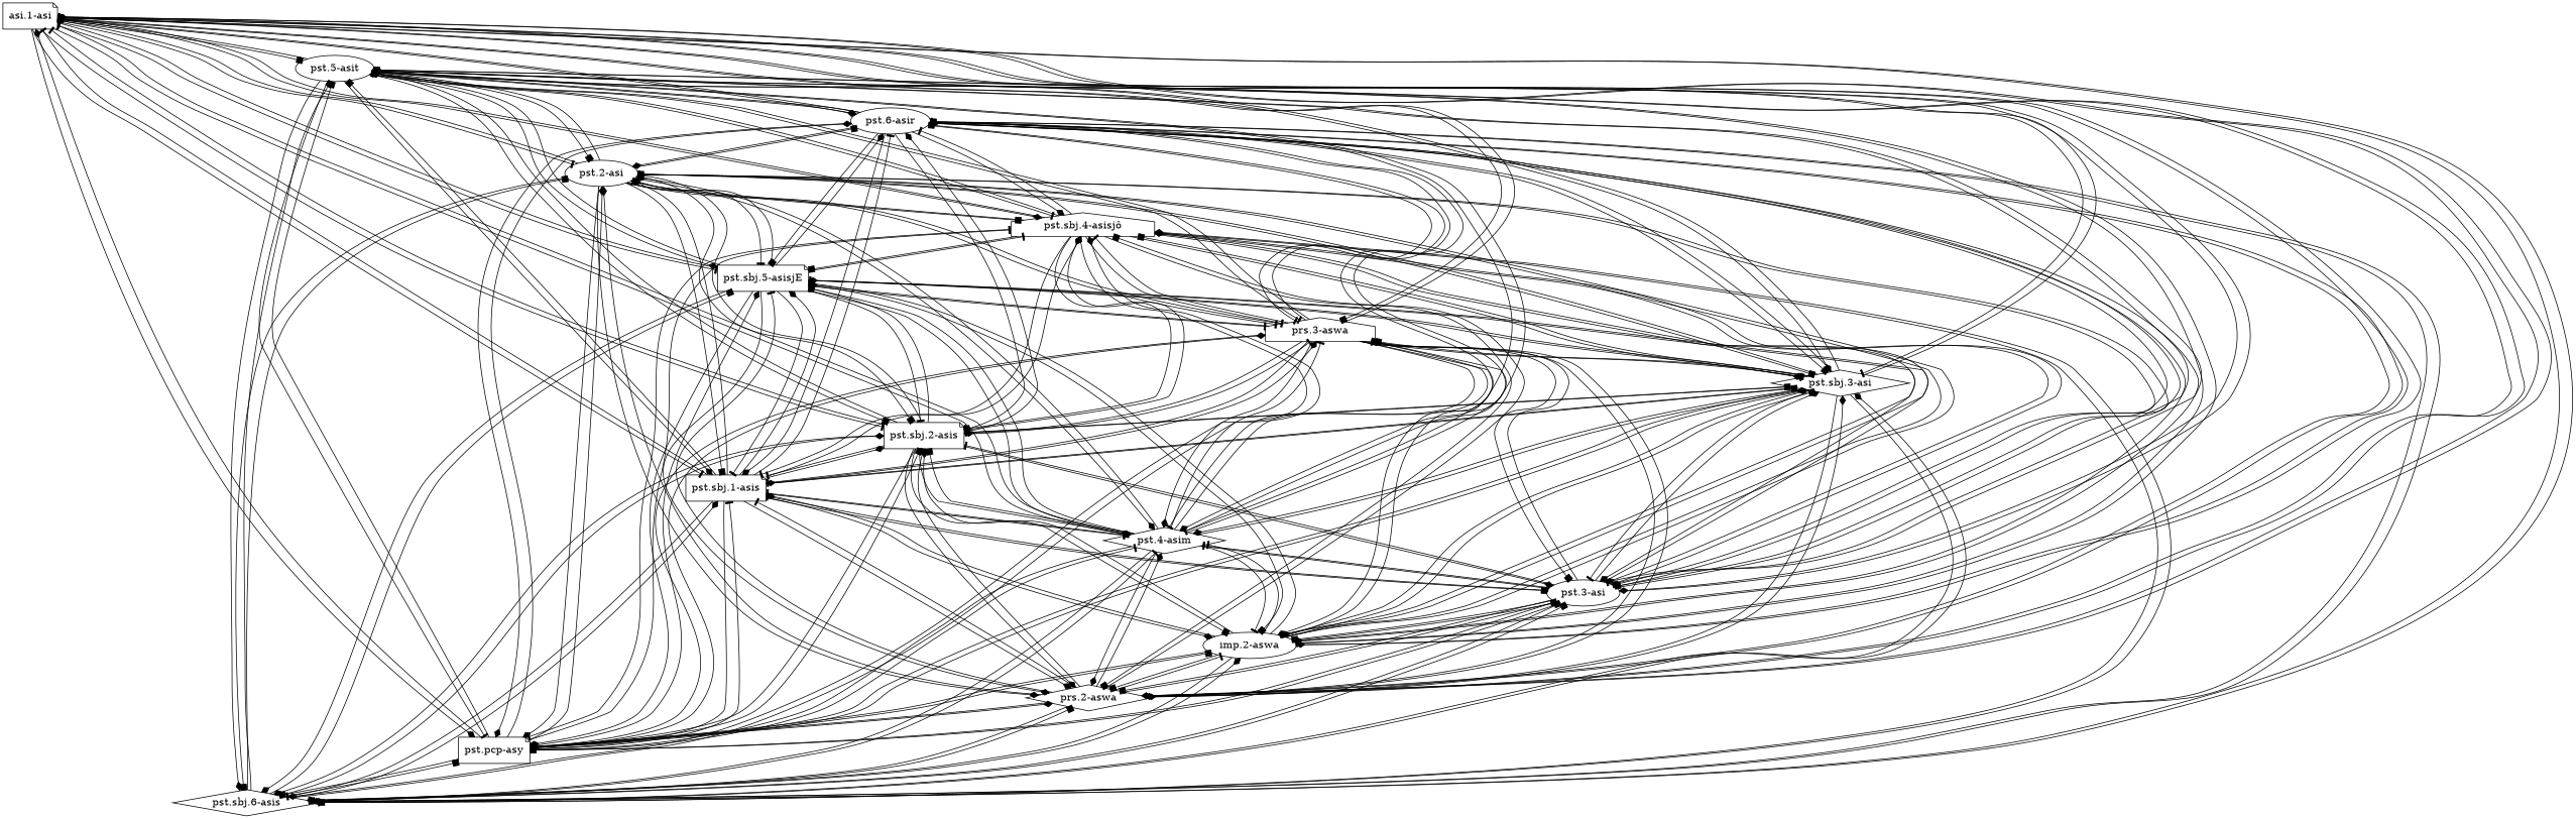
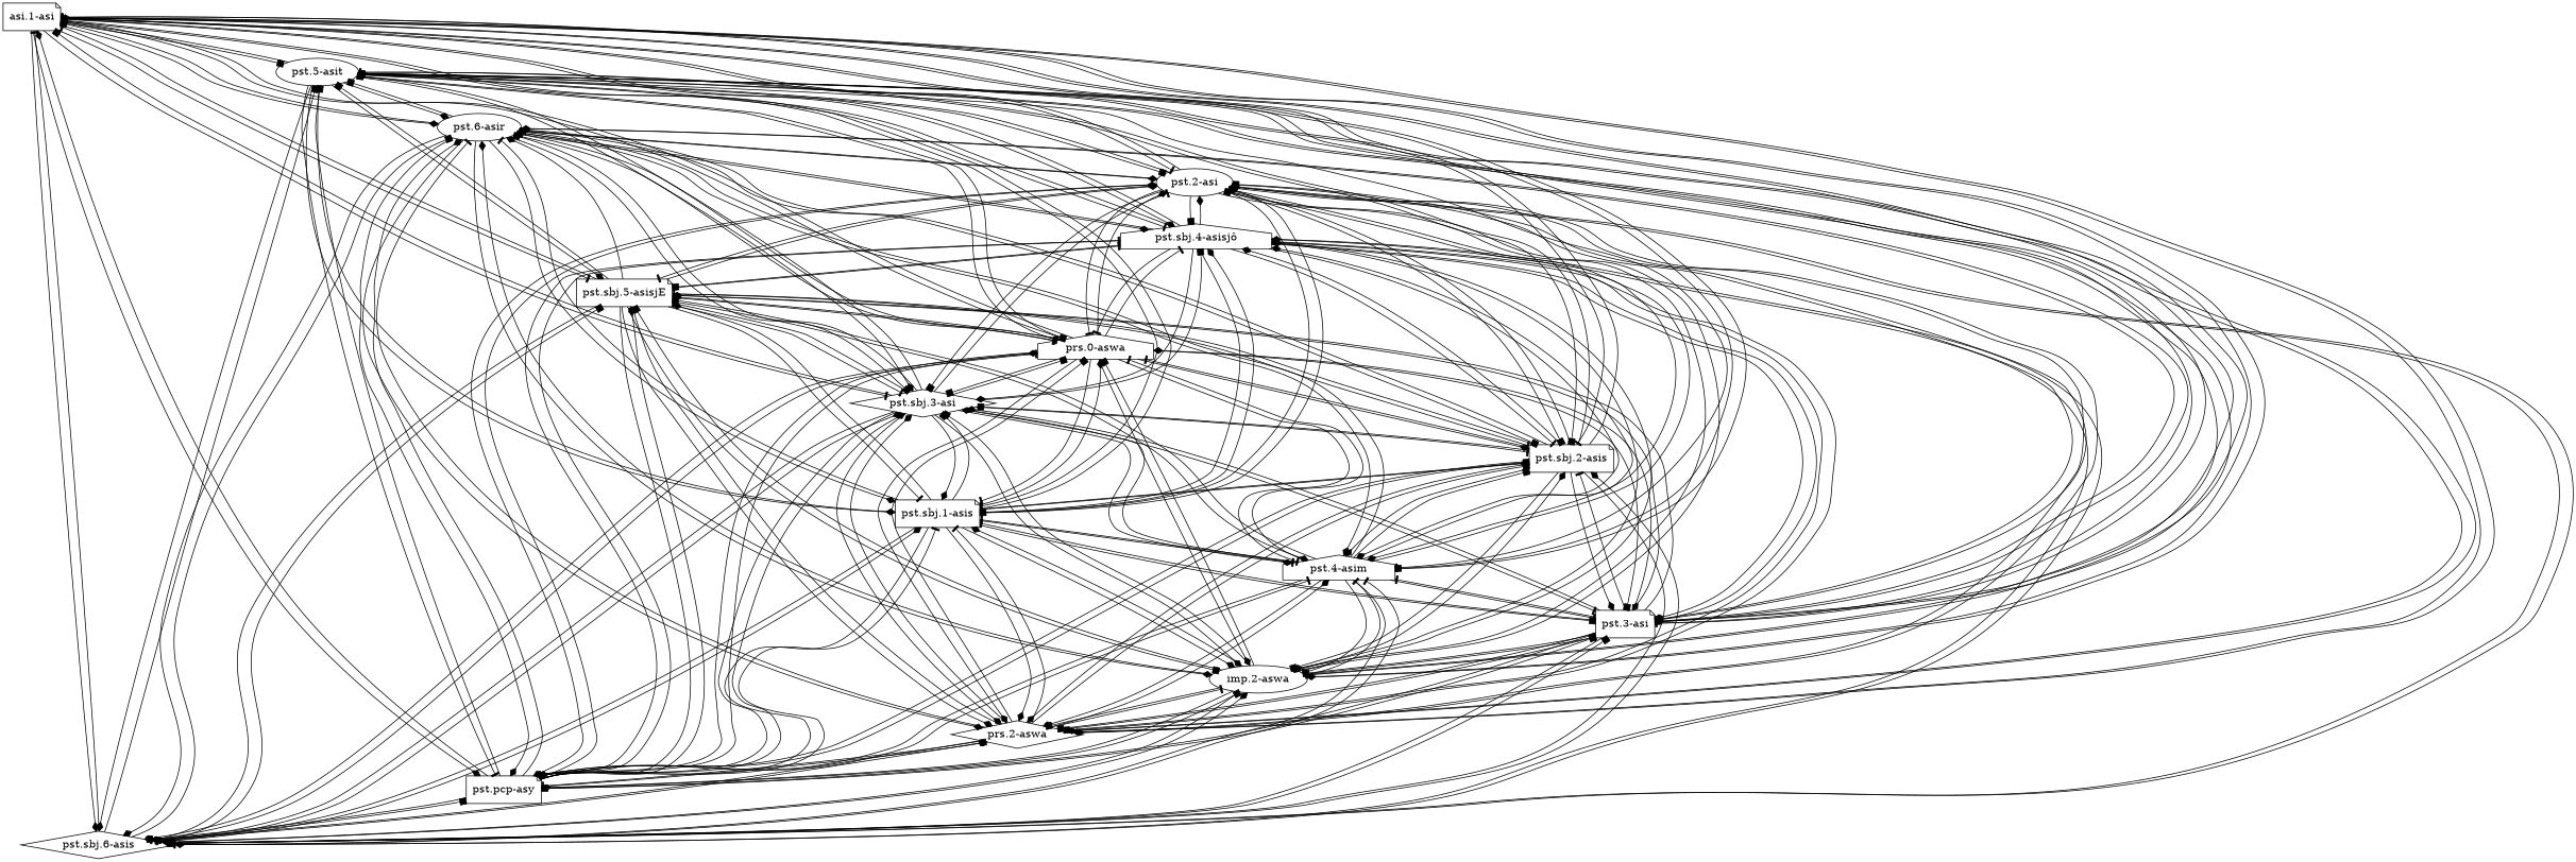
  strict digraph {
    node [shape=note weight=0.62]
    edge [arrowhead=diamond weight=0.62]
    n1 [label="asi.1-asi"]
    "pst.5-asit" [shape=ellipse]
    "pst.sbj.6-asis" [shape=diamond]
    "pst.pcp-asy" [weight=0.31]
    "prs.2-aswa" [shape=diamond weight=0.5]
    "imp.2-aswa" [shape=ellipse weight=0.5]
-   "pst.3-asi" [shape=ellipse]
-   "pst.4-asim" [shape=diamond]
+   "pst.3-asi"
+   "pst.4-asim" [shape=house]
    "pst.sbj.1-asis"
    "pst.sbj.2-asis"
    "pst.sbj.3-asi" [shape=diamond]
-   "prs.3-aswa" [shape=house weight=0.5]
+   "prs.3-aswa" [shape=house weight=0.5 label="prs.0-aswa"]
    "pst.sbj.5-asisjE"
    "pst.sbj.4-asisjô" [shape=house]
    "pst.2-asi" [shape=ellipse]
    "pst.6-asir" [shape=ellipse]
    n1 -> "pst.5-asit" [arrowhead=box]
    n1 -> "pst.sbj.6-asis"
    n1 -> "pst.pcp-asy" [weight=0.0744]
    n1 -> "prs.2-aswa" [weight=0.25]
    n1 -> "imp.2-aswa" [weight=0.25]
    n1 -> "pst.3-asi"
    n1 -> "pst.4-asim" [arrowhead=box]
    n1 -> "pst.sbj.1-asis" [arrowhead=tee]
    n1 -> "pst.sbj.2-asis" [arrowhead=tee]
    n1 -> "pst.sbj.3-asi" [arrowhead=tee]
    n1 -> "prs.3-aswa" [arrowhead=box weight=0.25]
    n1 -> "pst.sbj.5-asisjE" [arrowhead=tee]
    n1 -> "pst.sbj.4-asisjô"
    n1 -> "pst.2-asi" [arrowhead=tee]
    n1 -> "pst.6-asir"
    "pst.5-asit" -> n1 [arrowhead=box]
    "pst.5-asit" -> "pst.sbj.6-asis"
    "pst.5-asit" -> "pst.pcp-asy" [arrowhead=tee weight=0.0744]
    "pst.5-asit" -> "prs.2-aswa" [weight=0.25]
    "pst.5-asit" -> "imp.2-aswa" [arrowhead=tee weight=0.25]
    "pst.5-asit" -> "pst.3-asi" [arrowhead=tee]
    "pst.5-asit" -> "pst.4-asim" [arrowhead=tee]
    "pst.5-asit" -> "pst.sbj.1-asis"
    "pst.5-asit" -> "pst.sbj.2-asis" [arrowhead=box]
    "pst.5-asit" -> "pst.sbj.3-asi"
    "pst.5-asit" -> "prs.3-aswa" [arrowhead=tee weight=0.25]
    "pst.5-asit" -> "pst.sbj.5-asisjE"
    "pst.5-asit" -> "pst.sbj.4-asisjô" [arrowhead=tee]
    "pst.5-asit" -> "pst.2-asi" [arrowhead=box]
    "pst.5-asit" -> "pst.6-asir"
    "pst.sbj.6-asis" -> n1 [arrowhead=tee]
    "pst.sbj.6-asis" -> "pst.5-asit" [arrowhead=box]
    "pst.sbj.6-asis" -> "pst.pcp-asy" [arrowhead=box weight=0.0744]
    "pst.sbj.6-asis" -> "prs.2-aswa" [arrowhead=box weight=0.25]
    "pst.sbj.6-asis" -> "imp.2-aswa" [weight=0.25]
    "pst.sbj.6-asis" -> "pst.3-asi" [arrowhead=box]
    "pst.sbj.6-asis" -> "pst.4-asim" [arrowhead=tee]
    "pst.sbj.6-asis" -> "pst.sbj.1-asis"
    "pst.sbj.6-asis" -> "pst.sbj.2-asis"
    "pst.sbj.6-asis" -> "pst.sbj.3-asi"
    "pst.sbj.6-asis" -> "prs.3-aswa" [arrowhead=tee weight=0.25]
    "pst.sbj.6-asis" -> "pst.sbj.5-asisjE" [arrowhead=box]
    "pst.sbj.6-asis" -> "pst.sbj.4-asisjô"
    "pst.sbj.6-asis" -> "pst.2-asi" [arrowhead=box]
    "pst.sbj.6-asis" -> "pst.6-asir" [arrowhead=box]
    "pst.pcp-asy" -> n1 [weight=0.5022]
    "pst.pcp-asy" -> "pst.5-asit" [arrowhead=box weight=0.5022]
    "pst.pcp-asy" -> "pst.sbj.6-asis" [arrowhead=box weight=0.5022]
    "pst.pcp-asy" -> "prs.2-aswa" [weight=0.335]
    "pst.pcp-asy" -> "imp.2-aswa" [arrowhead=box weight=0.345]
    "pst.pcp-asy" -> "pst.3-asi" [arrowhead=box weight=0.5022]
    "pst.pcp-asy" -> "pst.4-asim" [arrowhead=tee weight=0.5022]
    "pst.pcp-asy" -> "pst.sbj.1-asis" [arrowhead=tee weight=0.5022]
    "pst.pcp-asy" -> "pst.sbj.2-asis" [arrowhead=box weight=0.5022]
    "pst.pcp-asy" -> "pst.sbj.3-asi" [weight=0.5022]
    "pst.pcp-asy" -> "prs.3-aswa" [weight=0.335]
    "pst.pcp-asy" -> "pst.sbj.5-asisjE" [weight=0.5022]
    "pst.pcp-asy" -> "pst.sbj.4-asisjô" [arrowhead=tee weight=0.5022]
    "pst.pcp-asy" -> "pst.2-asi" [weight=0.5022]
    "pst.pcp-asy" -> "pst.6-asir" [weight=0.5022]
    "prs.2-aswa" -> n1 [weight=0.155]
    "prs.2-aswa" -> "pst.5-asit" [arrowhead=box weight=0.155]
    "prs.2-aswa" -> "pst.sbj.6-asis" [arrowhead=tee weight=0.155]
    "prs.2-aswa" -> "pst.pcp-asy" [arrowhead=tee weight=0.1922]
    "prs.2-aswa" -> "imp.2-aswa" [arrowhead=tee weight=0.5]
    "prs.2-aswa" -> "pst.3-asi" [arrowhead=box weight=0.155]
    "prs.2-aswa" -> "pst.4-asim" [weight=0.155]
    "prs.2-aswa" -> "pst.sbj.1-asis" [arrowhead=tee weight=0.155]
    "prs.2-aswa" -> "pst.sbj.2-asis" [arrowhead=box weight=0.155]
    "prs.2-aswa" -> "pst.sbj.3-asi" [weight=0.155]
    "prs.2-aswa" -> "prs.3-aswa" [arrowhead=box weight=0.5]
    "prs.2-aswa" -> "pst.sbj.5-asisjE" [arrowhead=tee weight=0.155]
    "prs.2-aswa" -> "pst.sbj.4-asisjô" [arrowhead=box weight=0.155]
    "prs.2-aswa" -> "pst.2-asi" [weight=0.155]
    "prs.2-aswa" -> "pst.6-asir" [arrowhead=tee weight=0.155]
    "imp.2-aswa" -> n1 [arrowhead=tee weight=0.155]
    "imp.2-aswa" -> "pst.5-asit" [weight=0.155]
    "imp.2-aswa" -> "pst.sbj.6-asis" [weight=0.155]
    "imp.2-aswa" -> "pst.pcp-asy" [weight=0.1922]
    "imp.2-aswa" -> "prs.2-aswa" [arrowhead=box weight=0.5]
    "imp.2-aswa" -> "pst.3-asi" [arrowhead=tee weight=0.155]
    "imp.2-aswa" -> "pst.4-asim" [arrowhead=tee weight=0.155]
    "imp.2-aswa" -> "pst.sbj.1-asis" [weight=0.155]
    "imp.2-aswa" -> "pst.sbj.2-asis" [weight=0.155]
    "imp.2-aswa" -> "pst.sbj.3-asi" [arrowhead=box weight=0.155]
    "imp.2-aswa" -> "prs.3-aswa" [arrowhead=box weight=0.5]
    "imp.2-aswa" -> "pst.sbj.5-asisjE" [arrowhead=box weight=0.155]
    "imp.2-aswa" -> "pst.sbj.4-asisjô" [weight=0.155]
    "imp.2-aswa" -> "pst.2-asi" [arrowhead=box weight=0.155]
    "imp.2-aswa" -> "pst.6-asir" [weight=0.155]
    "pst.3-asi" -> n1 [arrowhead=tee]
    "pst.3-asi" -> "pst.5-asit" [arrowhead=tee]
    "pst.3-asi" -> "pst.sbj.6-asis" [arrowhead=box]
    "pst.3-asi" -> "pst.pcp-asy" [arrowhead=box weight=0.0744]
    "pst.3-asi" -> "prs.2-aswa" [arrowhead=box weight=0.25]
    "pst.3-asi" -> "imp.2-aswa" [arrowhead=box weight=0.25]
    "pst.3-asi" -> "pst.4-asim" [arrowhead=tee]
    "pst.3-asi" -> "pst.sbj.1-asis" [arrowhead=tee]
    "pst.3-asi" -> "pst.sbj.2-asis" [arrowhead=tee]
    "pst.3-asi" -> "pst.sbj.3-asi"
    "pst.3-asi" -> "prs.3-aswa" [weight=0.25]
    "pst.3-asi" -> "pst.sbj.5-asisjE"
    "pst.3-asi" -> "pst.sbj.4-asisjô"
    "pst.3-asi" -> "pst.2-asi" [arrowhead=box]
    "pst.3-asi" -> "pst.6-asir"
    "pst.4-asim" -> n1 [arrowhead=tee]
-   "pst.4-asim" -> "pst.5-asit"
    "pst.4-asim" -> "pst.sbj.6-asis"
    "pst.4-asim" -> "pst.pcp-asy" [arrowhead=box weight=0.0744]
    "pst.4-asim" -> "prs.2-aswa" [weight=0.25]
    "pst.4-asim" -> "imp.2-aswa" [arrowhead=tee weight=0.25]
    "pst.4-asim" -> "pst.3-asi" [arrowhead=tee]
    "pst.4-asim" -> "pst.sbj.1-asis" [arrowhead=tee]
    "pst.4-asim" -> "pst.sbj.2-asis" [arrowhead=box]
    "pst.4-asim" -> "pst.sbj.3-asi"
    "pst.4-asim" -> "prs.3-aswa" [arrowhead=tee weight=0.25]
    "pst.4-asim" -> "pst.sbj.5-asisjE" [arrowhead=box]
    "pst.4-asim" -> "pst.sbj.4-asisjô"
    "pst.4-asim" -> "pst.2-asi"
    "pst.4-asim" -> "pst.6-asir" [arrowhead=tee]
    "pst.sbj.1-asis" -> n1 [arrowhead=tee]
    "pst.sbj.1-asis" -> "pst.5-asit" [arrowhead=box]
    "pst.sbj.1-asis" -> "pst.sbj.6-asis" [arrowhead=tee]
    "pst.sbj.1-asis" -> "pst.pcp-asy" [arrowhead=tee weight=0.0744]
    "pst.sbj.1-asis" -> "prs.2-aswa" [weight=0.25]
    "pst.sbj.1-asis" -> "imp.2-aswa" [weight=0.25]
    "pst.sbj.1-asis" -> "pst.3-asi" [arrowhead=box]
    "pst.sbj.1-asis" -> "pst.4-asim" [arrowhead=tee]
    "pst.sbj.1-asis" -> "pst.sbj.2-asis"
    "pst.sbj.1-asis" -> "pst.sbj.3-asi" [arrowhead=box]
    "pst.sbj.1-asis" -> "prs.3-aswa" [weight=0.25]
    "pst.sbj.1-asis" -> "pst.sbj.5-asisjE"
    "pst.sbj.1-asis" -> "pst.sbj.4-asisjô"
    "pst.sbj.1-asis" -> "pst.2-asi" [arrowhead=tee]
    "pst.sbj.1-asis" -> "pst.6-asir" [arrowhead=tee]
    "pst.sbj.2-asis" -> n1 [arrowhead=tee]
    "pst.sbj.2-asis" -> "pst.5-asit" [arrowhead=tee]
    "pst.sbj.2-asis" -> "pst.sbj.6-asis"
    "pst.sbj.2-asis" -> "pst.pcp-asy" [weight=0.0744]
    "pst.sbj.2-asis" -> "prs.2-aswa" [weight=0.25]
    "pst.sbj.2-asis" -> "imp.2-aswa" [arrowhead=box weight=0.25]
    "pst.sbj.2-asis" -> "pst.3-asi"
    "pst.sbj.2-asis" -> "pst.4-asim"
    "pst.sbj.2-asis" -> "pst.sbj.1-asis" [arrowhead=tee]
    "pst.sbj.2-asis" -> "pst.sbj.3-asi" [arrowhead=box]
    "pst.sbj.2-asis" -> "prs.3-aswa" [arrowhead=tee weight=0.25]
    "pst.sbj.2-asis" -> "pst.sbj.5-asisjE" [arrowhead=tee]
    "pst.sbj.2-asis" -> "pst.sbj.4-asisjô"
    "pst.sbj.2-asis" -> "pst.2-asi" [arrowhead=tee]
    "pst.sbj.2-asis" -> "pst.6-asir"
    "pst.sbj.3-asi" -> n1 [arrowhead=box]
    "pst.sbj.3-asi" -> "pst.5-asit" [arrowhead=box]
    "pst.sbj.3-asi" -> "pst.sbj.6-asis" [arrowhead=box]
    "pst.sbj.3-asi" -> "pst.pcp-asy" [arrowhead=tee weight=0.0744]
    "pst.sbj.3-asi" -> "prs.2-aswa" [weight=0.25]
    "pst.sbj.3-asi" -> "imp.2-aswa" [weight=0.25]
    "pst.sbj.3-asi" -> "pst.3-asi" [arrowhead=tee]
    "pst.sbj.3-asi" -> "pst.4-asim"
    "pst.sbj.3-asi" -> "pst.sbj.1-asis"
    "pst.sbj.3-asi" -> "pst.sbj.2-asis" [arrowhead=tee]
    "pst.sbj.3-asi" -> "prs.3-aswa" [arrowhead=box weight=0.25]
    "pst.sbj.3-asi" -> "pst.sbj.5-asisjE" [arrowhead=tee]
    "pst.sbj.3-asi" -> "pst.sbj.4-asisjô" [arrowhead=box]
    "pst.sbj.3-asi" -> "pst.2-asi" [arrowhead=tee]
    "pst.sbj.3-asi" -> "pst.6-asir" [arrowhead=box]
    "prs.3-aswa" -> n1 [arrowhead=box weight=0.155]
    "prs.3-aswa" -> "pst.5-asit" [arrowhead=box weight=0.155]
    "prs.3-aswa" -> "pst.sbj.6-asis" [weight=0.155]
    "prs.3-aswa" -> "pst.pcp-asy" [arrowhead=box weight=0.1922]
    "prs.3-aswa" -> "prs.2-aswa" [weight=0.5]
    "prs.3-aswa" -> "imp.2-aswa" [weight=0.5]
    "prs.3-aswa" -> "pst.3-asi" [arrowhead=box weight=0.155]
    "prs.3-aswa" -> "pst.4-asim" [arrowhead=tee weight=0.155]
    "prs.3-aswa" -> "pst.sbj.1-asis" [arrowhead=tee weight=0.155]
    "prs.3-aswa" -> "pst.sbj.2-asis" [weight=0.155]
    "prs.3-aswa" -> "pst.sbj.3-asi" [arrowhead=box weight=0.155]
    "prs.3-aswa" -> "pst.sbj.5-asisjE" [weight=0.155]
    "prs.3-aswa" -> "pst.sbj.4-asisjô" [arrowhead=tee weight=0.155]
    "prs.3-aswa" -> "pst.2-asi" [weight=0.155]
    "prs.3-aswa" -> "pst.6-asir" [arrowhead=box weight=0.155]
    "pst.sbj.5-asisjE" -> n1 [arrowhead=tee]
    "pst.sbj.5-asisjE" -> "pst.5-asit" [arrowhead=box]
    "pst.sbj.5-asisjE" -> "pst.sbj.6-asis"
    "pst.sbj.5-asisjE" -> "pst.pcp-asy" [weight=0.0744]
    "pst.sbj.5-asisjE" -> "prs.2-aswa" [weight=0.25]
    "pst.sbj.5-asisjE" -> "imp.2-aswa" [arrowhead=box weight=0.25]
    "pst.sbj.5-asisjE" -> "pst.3-asi"
    "pst.sbj.5-asisjE" -> "pst.4-asim"
    "pst.sbj.5-asisjE" -> "pst.sbj.1-asis" [arrowhead=tee]
    "pst.sbj.5-asisjE" -> "pst.sbj.2-asis" [arrowhead=tee]
    "pst.sbj.5-asisjE" -> "pst.sbj.3-asi" [arrowhead=tee]
    "pst.sbj.5-asisjE" -> "prs.3-aswa" [arrowhead=tee weight=0.25]
    "pst.sbj.5-asisjE" -> "pst.sbj.4-asisjô" [arrowhead=tee]
    "pst.sbj.5-asisjE" -> "pst.2-asi"
    "pst.sbj.5-asisjE" -> "pst.6-asir"
    "pst.sbj.4-asisjô" -> n1 [arrowhead=tee]
    "pst.sbj.4-asisjô" -> "pst.5-asit" [arrowhead=box]
    "pst.sbj.4-asisjô" -> "pst.sbj.6-asis" [arrowhead=tee]
    "pst.sbj.4-asisjô" -> "pst.pcp-asy" [arrowhead=tee weight=0.0744]
    "pst.sbj.4-asisjô" -> "prs.2-aswa" [arrowhead=box weight=0.25]
    "pst.sbj.4-asisjô" -> "imp.2-aswa" [arrowhead=box weight=0.25]
    "pst.sbj.4-asisjô" -> "pst.3-asi"
    "pst.sbj.4-asisjô" -> "pst.4-asim"
    "pst.sbj.4-asisjô" -> "pst.sbj.1-asis" [arrowhead=tee]
    "pst.sbj.4-asisjô" -> "pst.sbj.2-asis" [arrowhead=tee]
    "pst.sbj.4-asisjô" -> "pst.sbj.3-asi"
    "pst.sbj.4-asisjô" -> "prs.3-aswa" [arrowhead=tee weight=0.25]
    "pst.sbj.4-asisjô" -> "pst.sbj.5-asisjE" [arrowhead=box]
    "pst.sbj.4-asisjô" -> "pst.2-asi"
    "pst.sbj.4-asisjô" -> "pst.6-asir" [arrowhead=tee]
    "pst.2-asi" -> n1 [arrowhead=tee]
    "pst.2-asi" -> "pst.5-asit" [arrowhead=tee]
    "pst.2-asi" -> "pst.sbj.6-asis" [arrowhead=box]
    "pst.2-asi" -> "pst.pcp-asy" [weight=0.0744]
    "pst.2-asi" -> "prs.2-aswa" [weight=0.25]
    "pst.2-asi" -> "imp.2-aswa" [weight=0.25]
    "pst.2-asi" -> "pst.3-asi" [arrowhead=box]
    "pst.2-asi" -> "pst.4-asim"
    "pst.2-asi" -> "pst.sbj.1-asis" [arrowhead=box]
    "pst.2-asi" -> "pst.sbj.2-asis" [arrowhead=box]
    "pst.2-asi" -> "pst.sbj.3-asi" [arrowhead=box]
    "pst.2-asi" -> "prs.3-aswa" [arrowhead=tee weight=0.25]
    "pst.2-asi" -> "pst.sbj.5-asisjE" [arrowhead=tee]
    "pst.2-asi" -> "pst.sbj.4-asisjô" [arrowhead=box]
    "pst.2-asi" -> "pst.6-asir" [arrowhead=box]
    "pst.6-asir" -> n1 [arrowhead=box]
    "pst.6-asir" -> "pst.5-asit" [arrowhead=box]
    "pst.6-asir" -> "pst.sbj.6-asis"
    "pst.6-asir" -> "pst.pcp-asy" [weight=0.0744]
    "pst.6-asir" -> "prs.2-aswa" [weight=0.25]
    "pst.6-asir" -> "imp.2-aswa" [weight=0.25]
    "pst.6-asir" -> "pst.3-asi" [arrowhead=box]
    "pst.6-asir" -> "pst.4-asim"
    "pst.6-asir" -> "pst.sbj.1-asis"
    "pst.6-asir" -> "pst.sbj.2-asis" [arrowhead=box]
    "pst.6-asir" -> "pst.sbj.3-asi" [arrowhead=box]
    "pst.6-asir" -> "prs.3-aswa" [arrowhead=tee weight=0.25]
-   "pst.6-asir" -> "pst.sbj.5-asisjE" [arrowhead=box]
    "pst.6-asir" -> "pst.sbj.4-asisjô"
    "pst.6-asir" -> "pst.2-asi"
  }
